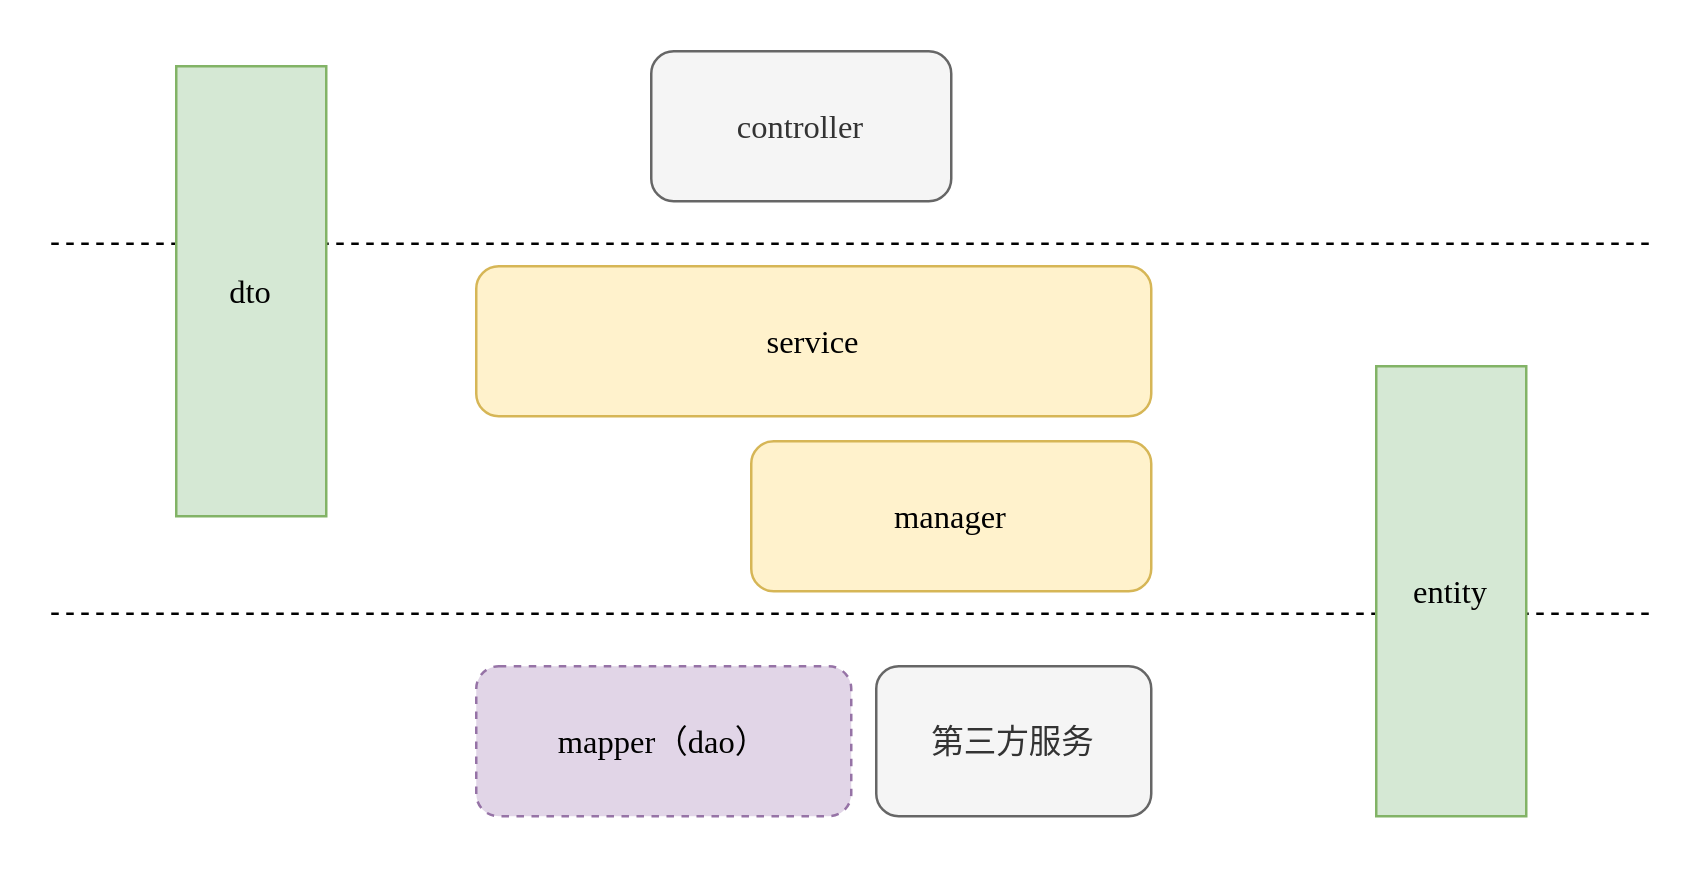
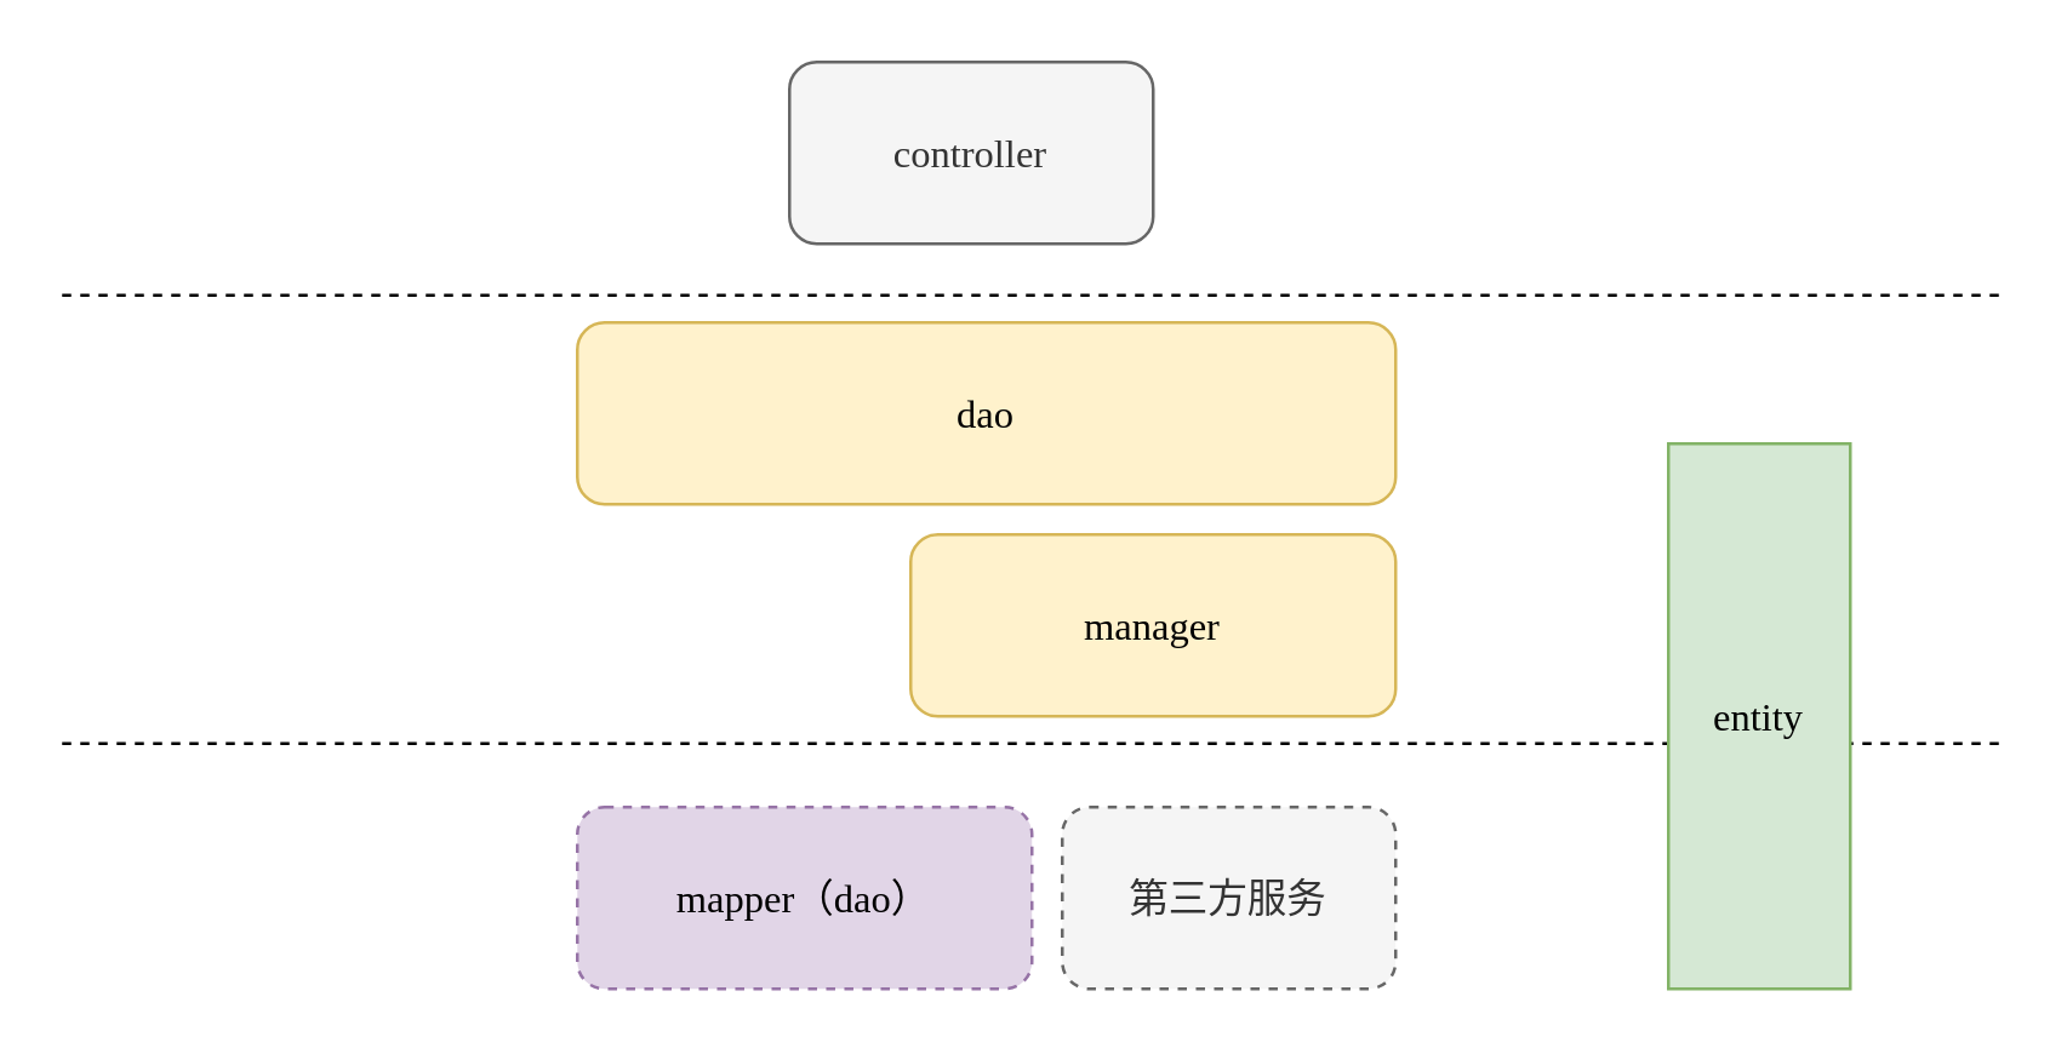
  <mxCell id="0" />
  <mxCell id="1" parent="0" />
  <mxCell id="2" value="controller" style="rounded=1;whiteSpace=wrap;html=1;fillColor=#f5f5f5;strokeColor=#666666;fontColor=#333333;fontFamily=Comic Sans MS;fontSize=13;" parent="1" vertex="1"><mxGeometry x="260" y="20" width="120" height="60" as="geometry" /></mxCell>
  <mxCell id="3" value="" style="endArrow=none;html=1;dashed=1;fontFamily=Comic Sans MS;fontSize=13;" parent="1" edge="1"><mxGeometry width="50" height="50" relative="1" as="geometry"><mxPoint x="20" y="97" as="sourcePoint" /><mxPoint x="660" y="97" as="targetPoint" /></mxGeometry></mxCell>
- <mxCell id="4" value="service" style="rounded=1;whiteSpace=wrap;html=1;fillColor=#fff2cc;strokeColor=#d6b656;fontFamily=Comic Sans MS;fontSize=13;" parent="1" vertex="1"><mxGeometry x="190" y="106" width="270" height="60" as="geometry" /></mxCell>
+ <mxCell id="4" value="dao" style="rounded=1;whiteSpace=wrap;html=1;fillColor=#fff2cc;strokeColor=#d6b656;fontFamily=Comic Sans MS;fontSize=13;" parent="1" vertex="1"><mxGeometry x="190" y="106" width="270" height="60" as="geometry" /></mxCell>
  <mxCell id="5" value="manager" style="rounded=1;whiteSpace=wrap;html=1;fillColor=#fff2cc;strokeColor=#d6b656;fontFamily=Comic Sans MS;fontSize=13;" parent="1" vertex="1"><mxGeometry x="300" y="176" width="160" height="60" as="geometry" /></mxCell>
  <mxCell id="6" value="mapper（dao）" style="rounded=1;whiteSpace=wrap;html=1;fillColor=#e1d5e7;strokeColor=#9673a6;fontFamily=Comic Sans MS;fontSize=13;dashed=1;" parent="1" vertex="1"><mxGeometry x="190" y="266" width="150" height="60" as="geometry" /></mxCell>
  <mxCell id="7" value="" style="endArrow=none;html=1;dashed=1;fontFamily=Comic Sans MS;fontSize=13;" parent="1" edge="1"><mxGeometry width="50" height="50" relative="1" as="geometry"><mxPoint x="20" y="245" as="sourcePoint" /><mxPoint x="660" y="245" as="targetPoint" /></mxGeometry></mxCell>
- <mxCell id="8" value="dto" style="rounded=0;whiteSpace=wrap;html=1;fillColor=#d5e8d4;strokeColor=#82b366;fontFamily=Comic Sans MS;fontSize=13;" parent="1" vertex="1"><mxGeometry x="70" y="26" width="60" height="180" as="geometry" /></mxCell>
  <mxCell id="9" value="entity" style="rounded=0;whiteSpace=wrap;html=1;fillColor=#d5e8d4;strokeColor=#82b366;fontFamily=Comic Sans MS;fontSize=13;" parent="1" vertex="1"><mxGeometry x="550" y="146" width="60" height="180" as="geometry" /></mxCell>
- <mxCell id="10" value="第三方服务" style="rounded=1;whiteSpace=wrap;html=1;fillColor=#f5f5f5;strokeColor=#666666;fontFamily=Comic Sans MS;fontSize=13;fontColor=#333333;" vertex="1" parent="1"><mxGeometry x="350" y="266" width="110" height="60" as="geometry" /></mxCell>
+ <mxCell id="10" value="第三方服务" style="rounded=1;whiteSpace=wrap;html=1;fillColor=#f5f5f5;strokeColor=#666666;fontFamily=Comic Sans MS;fontSize=13;fontColor=#333333;dashed=1;" vertex="1" parent="1"><mxGeometry x="350" y="266" width="110" height="60" as="geometry" /></mxCell>
